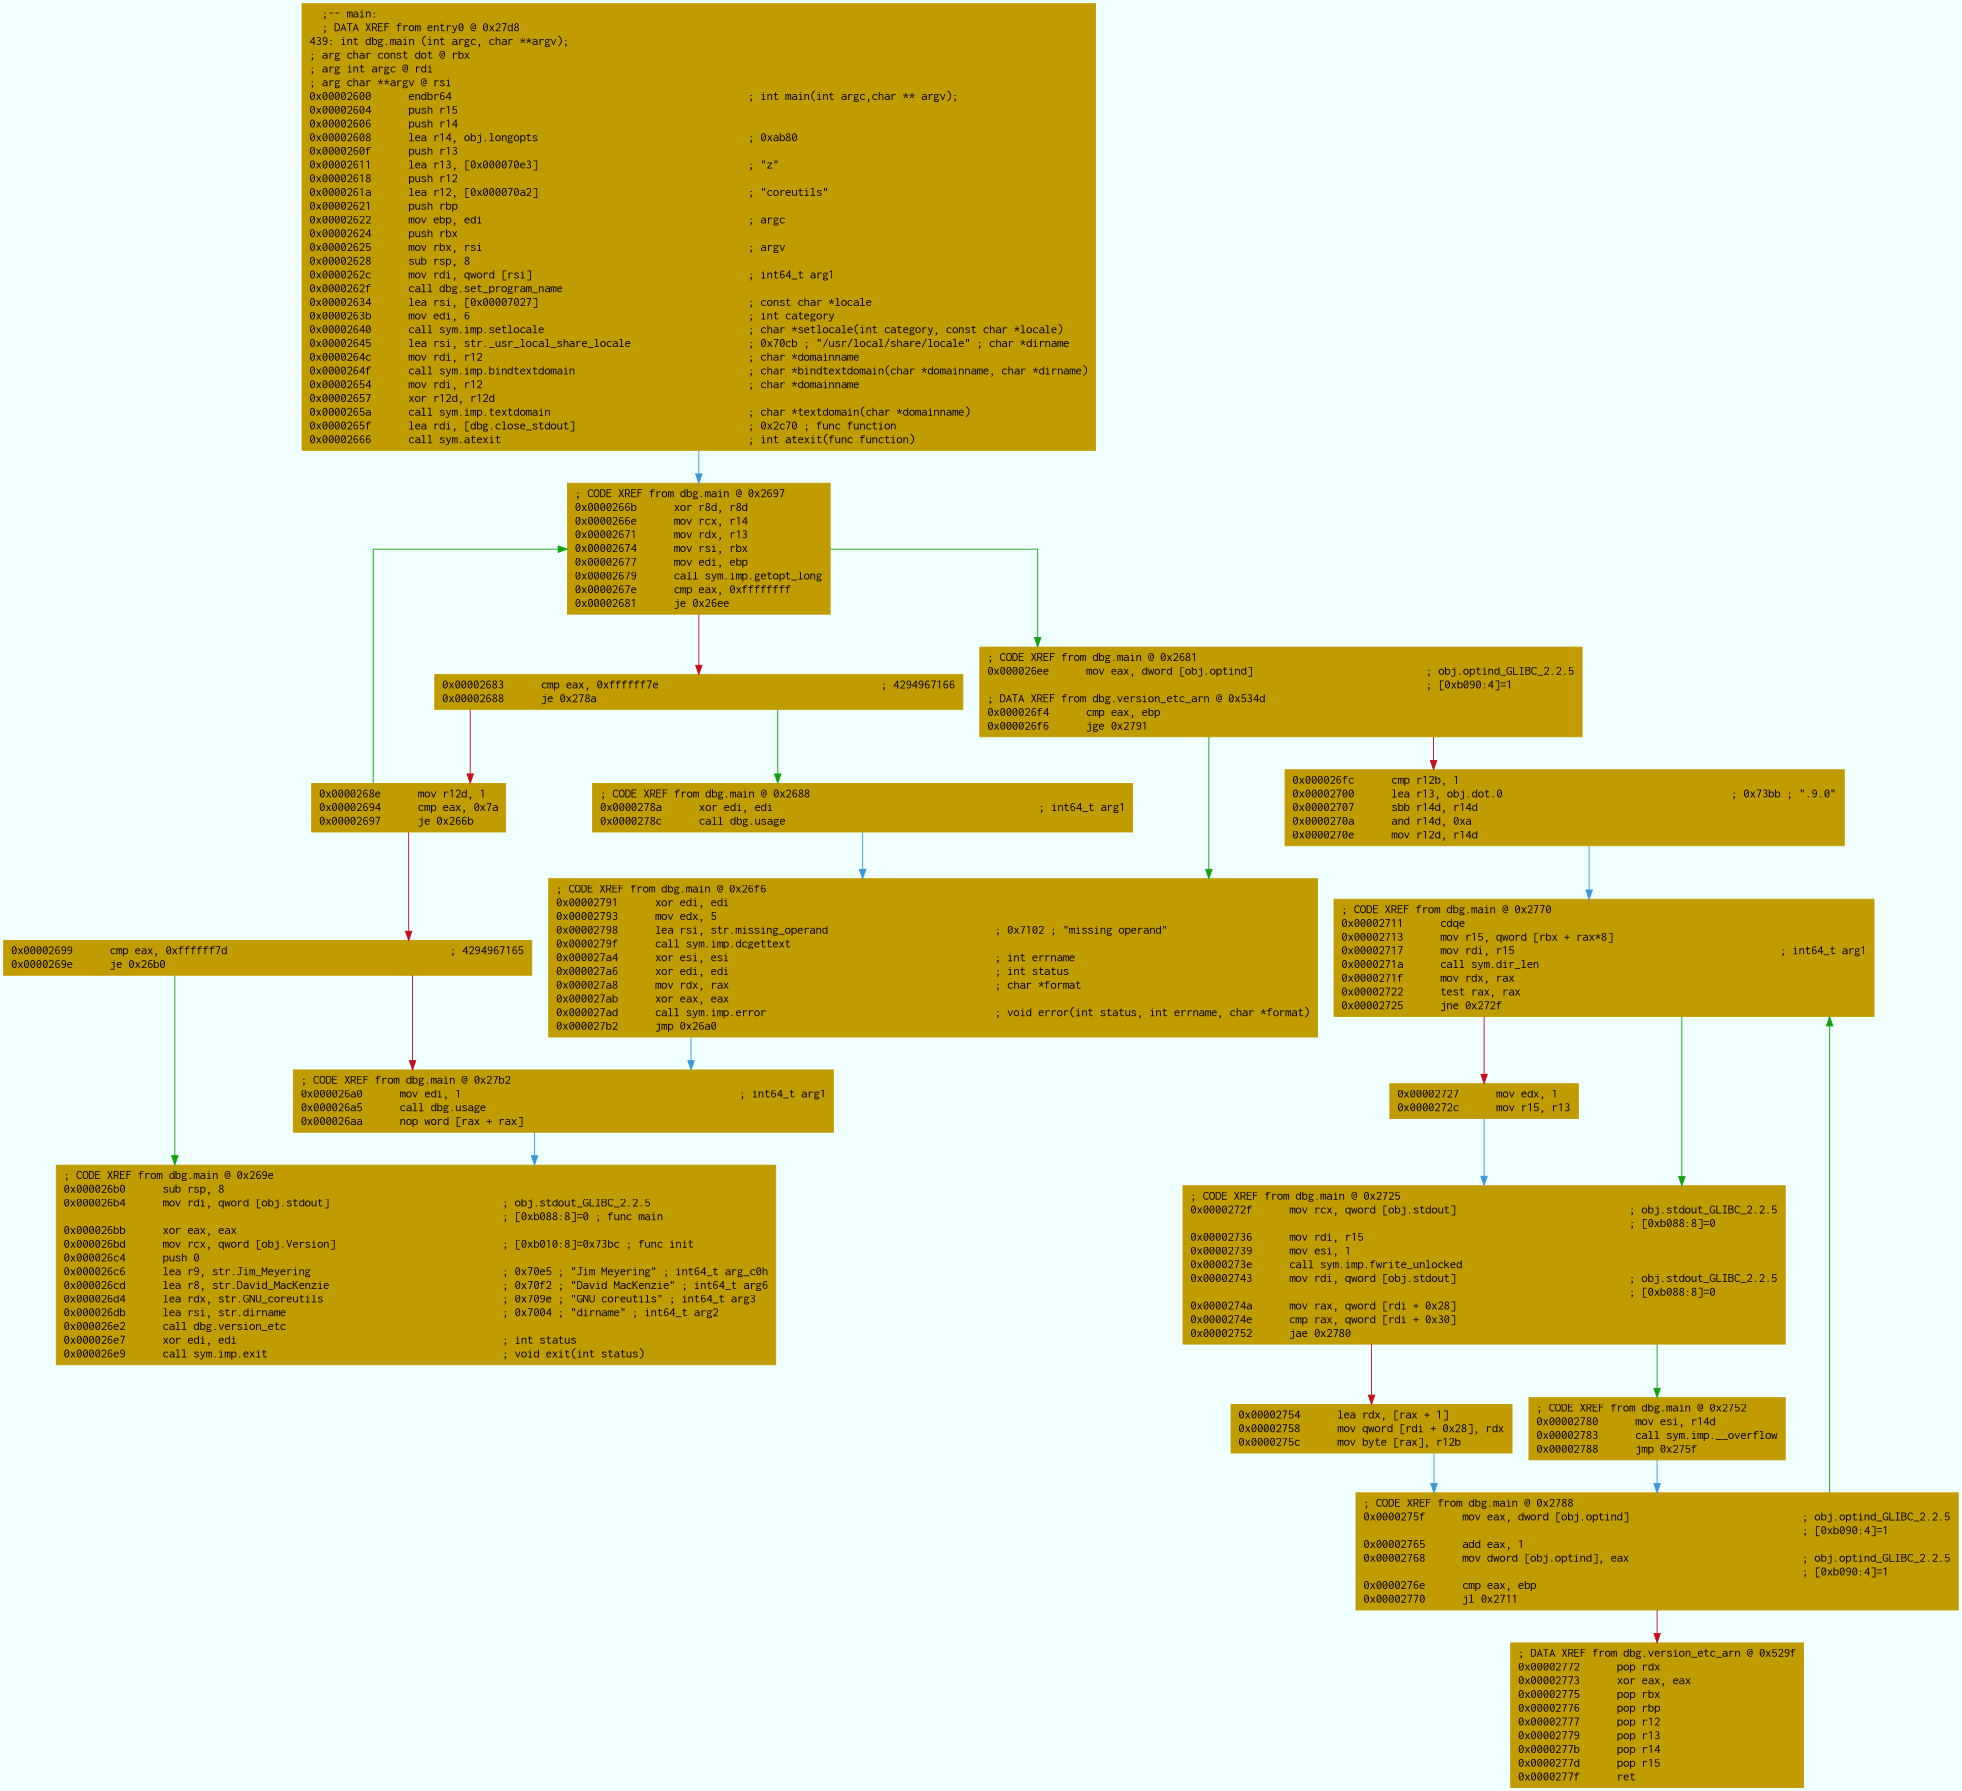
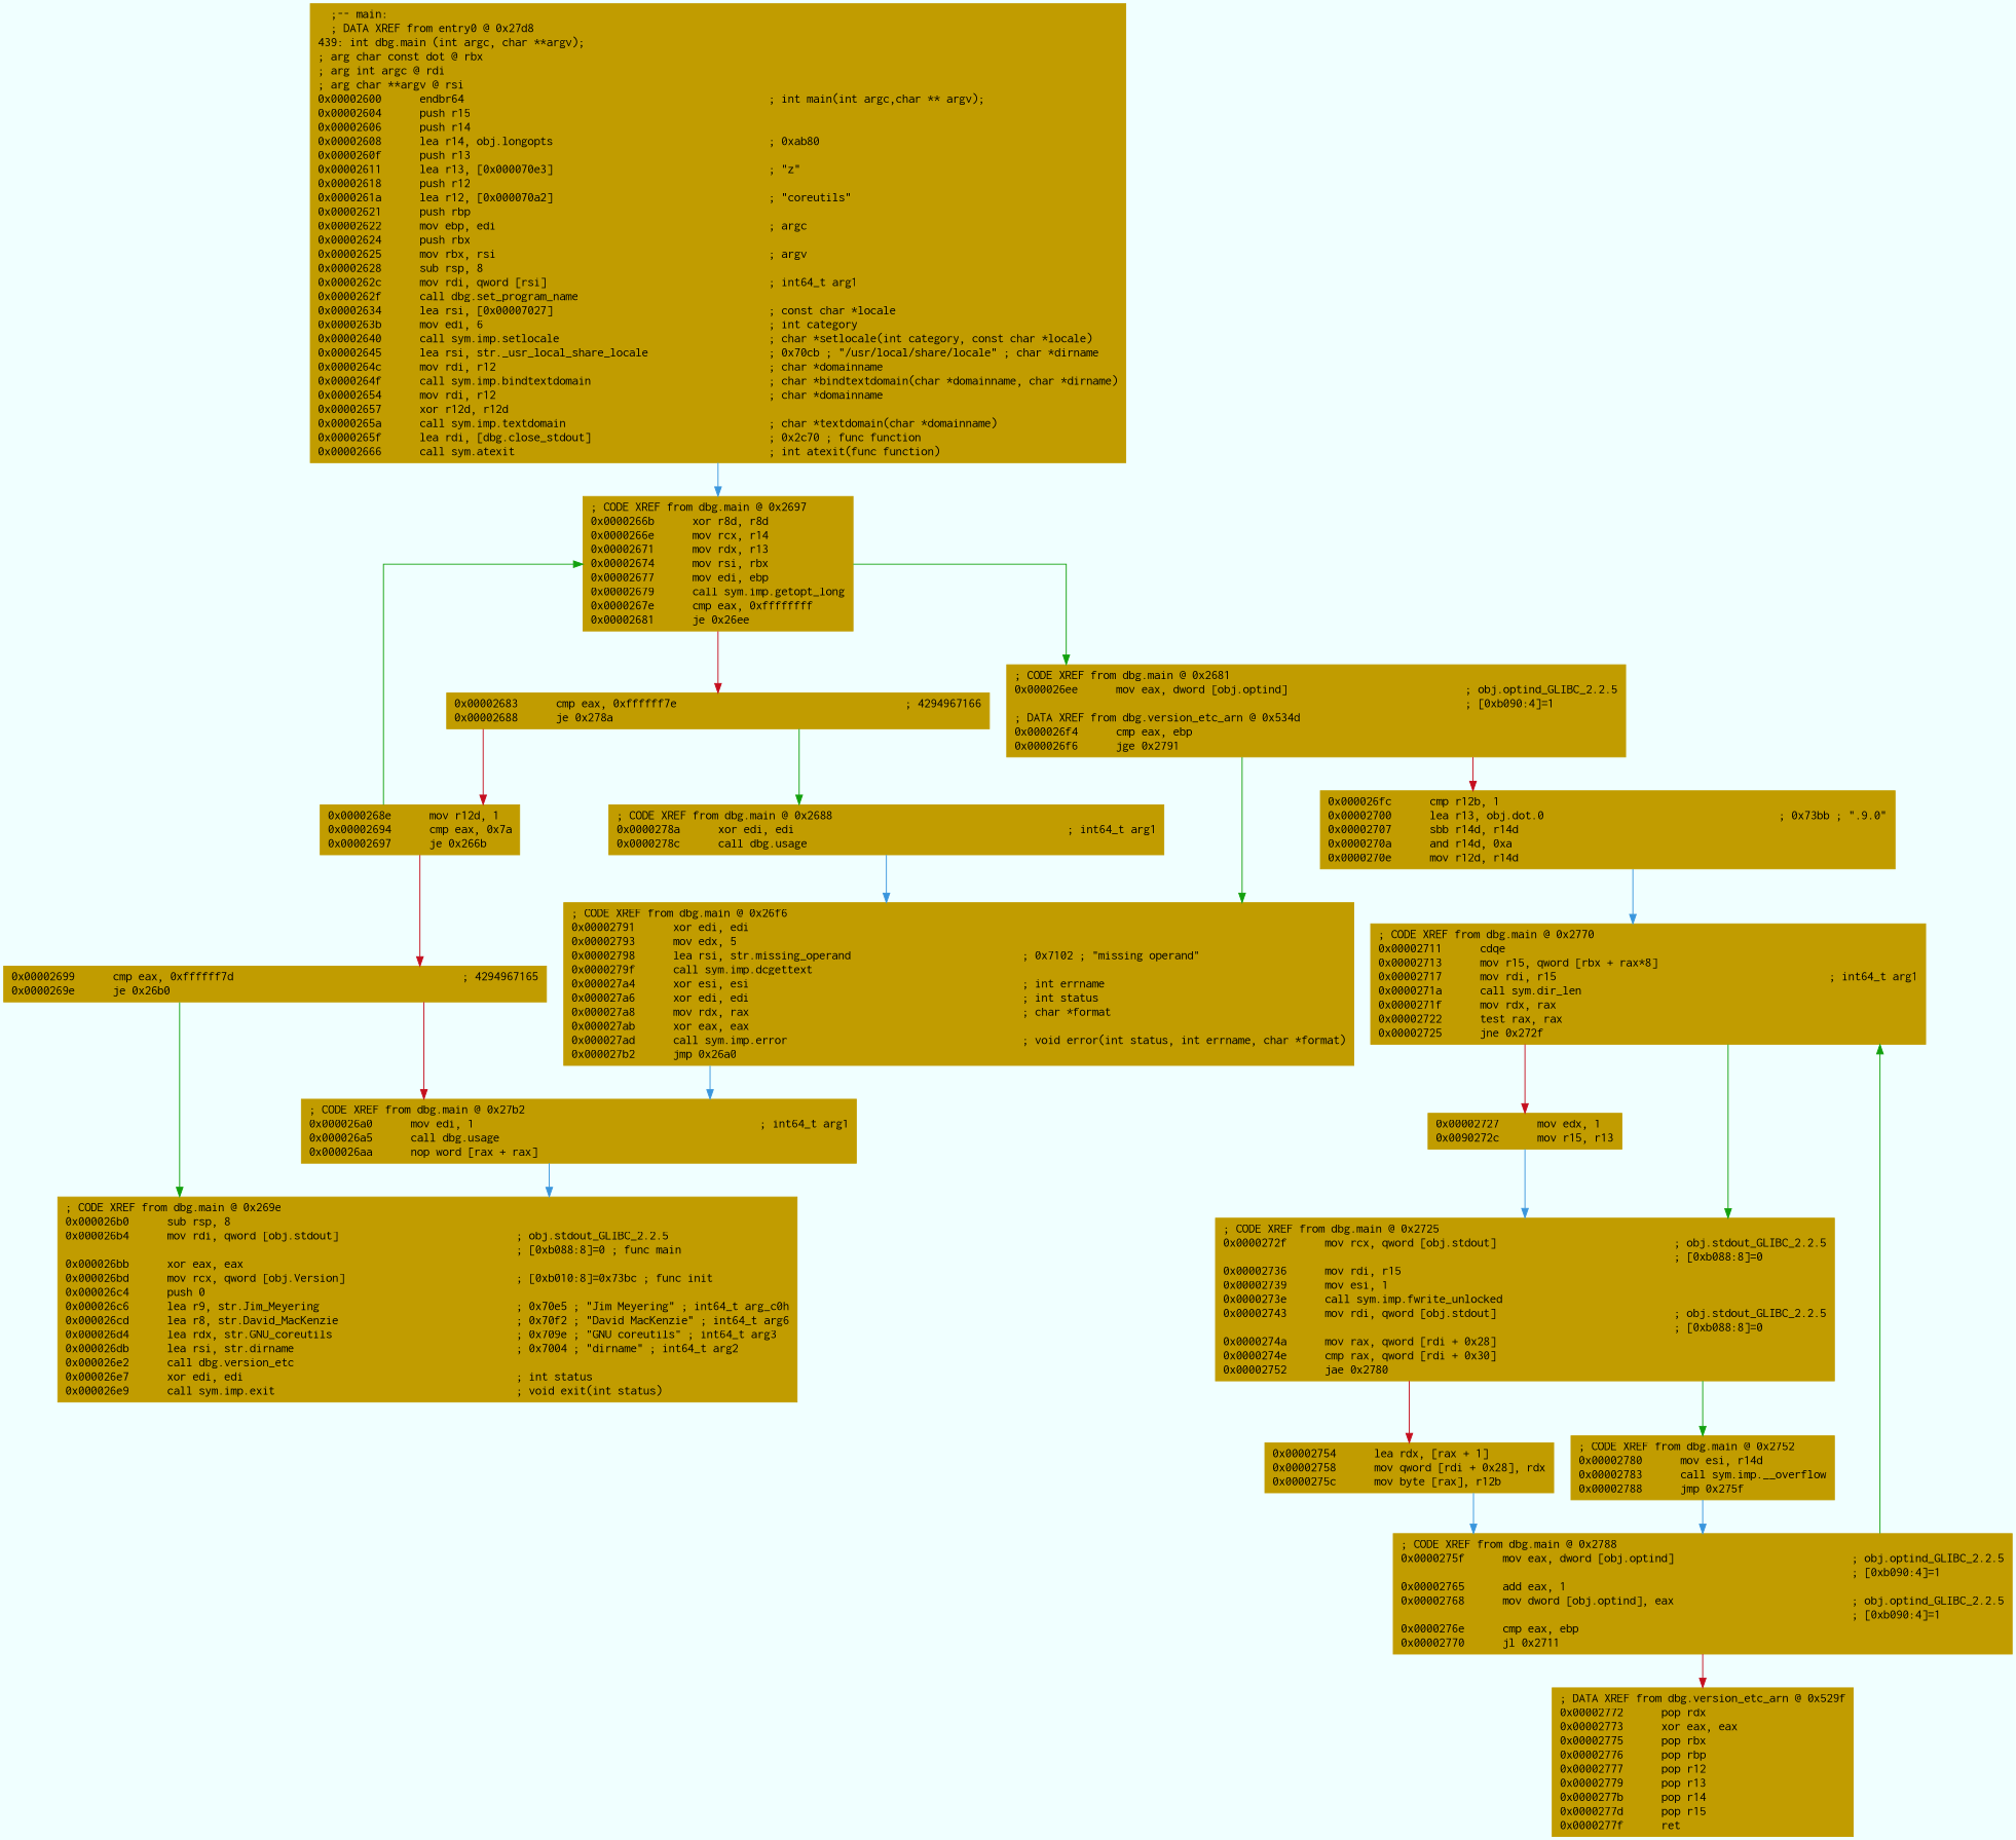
  digraph {
    bgcolor=azure
    fontname=Courier
    fontsize=8
    splines=ortho
    node [color="#c19c00" fillcolor="#c19c00" fontname=Courier shape=box style=filled]
    edge [arrowhead=normal color="#3a96dd"]
    n1 [label="  ;-- main:\l  ; DATA XREF from entry0 @ 0x27d8\l439: int dbg.main (int argc, char **argv);\l; arg char const dot @ rbx\l; arg int argc @ rdi\l; arg char **argv @ rsi\l0x00002600      endbr64                                                ; int main(int argc,char ** argv);\l0x00002604      push r15\l0x00002606      push r14\l0x00002608      lea r14, obj.longopts                                  ; 0xab80\l0x0000260f      push r13\l0x00002611      lea r13, [0x000070e3]                                  ; \"z\"\l0x00002618      push r12\l0x0000261a      lea r12, [0x000070a2]                                  ; \"coreutils\"\l0x00002621      push rbp\l0x00002622      mov ebp, edi                                           ; argc\l0x00002624      push rbx\l0x00002625      mov rbx, rsi                                           ; argv\l0x00002628      sub rsp, 8\l0x0000262c      mov rdi, qword [rsi]                                   ; int64_t arg1\l0x0000262f      call dbg.set_program_name\l0x00002634      lea rsi, [0x00007027]                                  ; const char *locale\l0x0000263b      mov edi, 6                                             ; int category\l0x00002640      call sym.imp.setlocale                                 ; char *setlocale(int category, const char *locale)\l0x00002645      lea rsi, str._usr_local_share_locale                   ; 0x70cb ; \"/usr/local/share/locale\" ; char *dirname\l0x0000264c      mov rdi, r12                                           ; char *domainname\l0x0000264f      call sym.imp.bindtextdomain                            ; char *bindtextdomain(char *domainname, char *dirname)\l0x00002654      mov rdi, r12                                           ; char *domainname\l0x00002657      xor r12d, r12d\l0x0000265a      call sym.imp.textdomain                                ; char *textdomain(char *domainname)\l0x0000265f      lea rdi, [dbg.close_stdout]                            ; 0x2c70 ; func function\l0x00002666      call sym.atexit                                        ; int atexit(func function)\l"]
    n2 [label="; CODE XREF from dbg.main @ 0x2697\l0x0000266b      xor r8d, r8d\l0x0000266e      mov rcx, r14\l0x00002671      mov rdx, r13\l0x00002674      mov rsi, rbx\l0x00002677      mov edi, ebp\l0x00002679      call sym.imp.getopt_long\l0x0000267e      cmp eax, 0xffffffff\l0x00002681      je 0x26ee\l"]
    n3 [label="0x00002683      cmp eax, 0xffffff7e                                    ; 4294967166\l0x00002688      je 0x278a\l"]
    n4 [label="; CODE XREF from dbg.main @ 0x2681\l0x000026ee      mov eax, dword [obj.optind]                            ; obj.optind_GLIBC_2.2.5\l                                                                       ; [0xb090:4]=1\l; DATA XREF from dbg.version_etc_arn @ 0x534d\l0x000026f4      cmp eax, ebp\l0x000026f6      jge 0x2791\l"]
    n5 [label="0x0000268e      mov r12d, 1\l0x00002694      cmp eax, 0x7a\l0x00002697      je 0x266b\l"]
    n6 [label="; CODE XREF from dbg.main @ 0x2688\l0x0000278a      xor edi, edi                                           ; int64_t arg1\l0x0000278c      call dbg.usage\l"]
    n7 [label="0x00002699      cmp eax, 0xffffff7d                                    ; 4294967165\l0x0000269e      je 0x26b0\l"]
    n8 [label="; CODE XREF from dbg.main @ 0x27b2\l0x000026a0      mov edi, 1                                             ; int64_t arg1\l0x000026a5      call dbg.usage\l0x000026aa      nop word [rax + rax]\l"]
    n9 [label="; CODE XREF from dbg.main @ 0x269e\l0x000026b0      sub rsp, 8\l0x000026b4      mov rdi, qword [obj.stdout]                            ; obj.stdout_GLIBC_2.2.5\l                                                                       ; [0xb088:8]=0 ; func main\l0x000026bb      xor eax, eax\l0x000026bd      mov rcx, qword [obj.Version]                           ; [0xb010:8]=0x73bc ; func init\l0x000026c4      push 0\l0x000026c6      lea r9, str.Jim_Meyering                               ; 0x70e5 ; \"Jim Meyering\" ; int64_t arg_c0h\l0x000026cd      lea r8, str.David_MacKenzie                            ; 0x70f2 ; \"David MacKenzie\" ; int64_t arg6\l0x000026d4      lea rdx, str.GNU_coreutils                             ; 0x709e ; \"GNU coreutils\" ; int64_t arg3\l0x000026db      lea rsi, str.dirname                                   ; 0x7004 ; \"dirname\" ; int64_t arg2\l0x000026e2      call dbg.version_etc\l0x000026e7      xor edi, edi                                           ; int status\l0x000026e9      call sym.imp.exit                                      ; void exit(int status)\l"]
    n10 [label="0x000026fc      cmp r12b, 1\l0x00002700      lea r13, obj.dot.0                                     ; 0x73bb ; \".9.0\"\l0x00002707      sbb r14d, r14d\l0x0000270a      and r14d, 0xa\l0x0000270e      mov r12d, r14d\l"]
    n11 [label="; CODE XREF from dbg.main @ 0x26f6\l0x00002791      xor edi, edi\l0x00002793      mov edx, 5\l0x00002798      lea rsi, str.missing_operand                           ; 0x7102 ; \"missing operand\"\l0x0000279f      call sym.imp.dcgettext\l0x000027a4      xor esi, esi                                           ; int errname\l0x000027a6      xor edi, edi                                           ; int status\l0x000027a8      mov rdx, rax                                           ; char *format\l0x000027ab      xor eax, eax\l0x000027ad      call sym.imp.error                                     ; void error(int status, int errname, char *format)\l0x000027b2      jmp 0x26a0\l"]
    n12 [label="; CODE XREF from dbg.main @ 0x2770\l0x00002711      cdqe\l0x00002713      mov r15, qword [rbx + rax*8]\l0x00002717      mov rdi, r15                                           ; int64_t arg1\l0x0000271a      call sym.dir_len\l0x0000271f      mov rdx, rax\l0x00002722      test rax, rax\l0x00002725      jne 0x272f\l"]
-   n13 [label="0x00002727      mov edx, 1\l0x0000272c      mov r15, r13\l"]
+   n13 [label="0x00002727      mov edx, 1\l0x0090272c      mov r15, r13\l"]
    n14 [label="; CODE XREF from dbg.main @ 0x2725\l0x0000272f      mov rcx, qword [obj.stdout]                            ; obj.stdout_GLIBC_2.2.5\l                                                                       ; [0xb088:8]=0\l0x00002736      mov rdi, r15\l0x00002739      mov esi, 1\l0x0000273e      call sym.imp.fwrite_unlocked\l0x00002743      mov rdi, qword [obj.stdout]                            ; obj.stdout_GLIBC_2.2.5\l                                                                       ; [0xb088:8]=0\l0x0000274a      mov rax, qword [rdi + 0x28]\l0x0000274e      cmp rax, qword [rdi + 0x30]\l0x00002752      jae 0x2780\l"]
    n15 [label="0x00002754      lea rdx, [rax + 1]\l0x00002758      mov qword [rdi + 0x28], rdx\l0x0000275c      mov byte [rax], r12b\l"]
    n16 [label="; CODE XREF from dbg.main @ 0x2752\l0x00002780      mov esi, r14d\l0x00002783      call sym.imp.__overflow\l0x00002788      jmp 0x275f\l"]
    n17 [label="; CODE XREF from dbg.main @ 0x2788\l0x0000275f      mov eax, dword [obj.optind]                            ; obj.optind_GLIBC_2.2.5\l                                                                       ; [0xb090:4]=1\l0x00002765      add eax, 1\l0x00002768      mov dword [obj.optind], eax                            ; obj.optind_GLIBC_2.2.5\l                                                                       ; [0xb090:4]=1\l0x0000276e      cmp eax, ebp\l0x00002770      jl 0x2711\l"]
    n18 [label="; DATA XREF from dbg.version_etc_arn @ 0x529f\l0x00002772      pop rdx\l0x00002773      xor eax, eax\l0x00002775      pop rbx\l0x00002776      pop rbp\l0x00002777      pop r12\l0x00002779      pop r13\l0x0000277b      pop r14\l0x0000277d      pop r15\l0x0000277f      ret\l"]
    n1 -> n2
    n2 -> n3 [color="#c50f1f"]
    n2 -> n4 [color="#13a10e"]
    n3 -> n5 [color="#c50f1f"]
    n3 -> n6 [color="#13a10e"]
    n4 -> n10 [color="#c50f1f"]
    n4 -> n11 [color="#13a10e"]
    n5 -> n2 [color="#13a10e"]
    n5 -> n7 [color="#c50f1f"]
    n6 -> n11
    n7 -> n8 [color="#c50f1f"]
    n7 -> n9 [color="#13a10e"]
    n8 -> n9
    n10 -> n12
    n11 -> n8
    n12 -> n13 [color="#c50f1f"]
    n12 -> n14 [color="#13a10e"]
    n13 -> n14
    n14 -> n15 [color="#c50f1f"]
    n14 -> n16 [color="#13a10e"]
    n15 -> n17
    n16 -> n17
    n17 -> n12 [color="#13a10e"]
    n17 -> n18 [color="#c50f1f"]
  }
